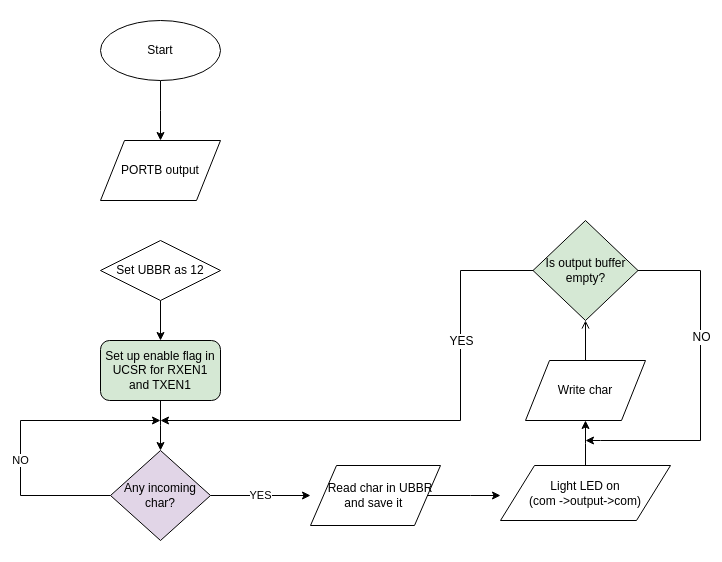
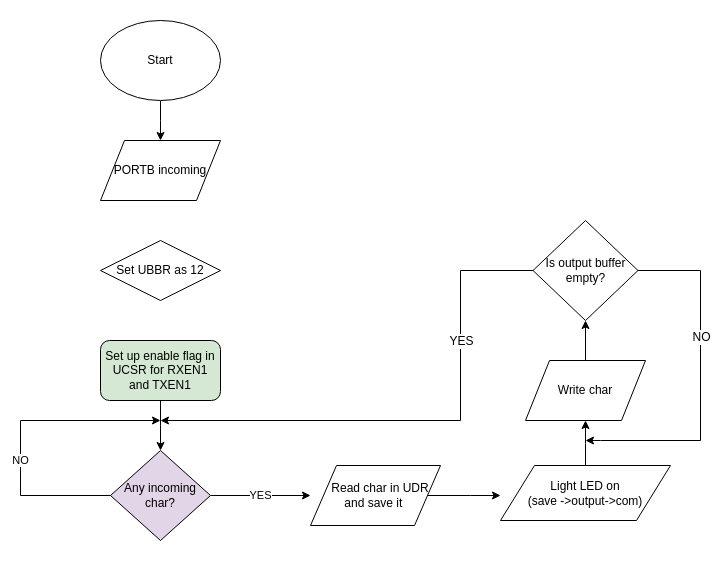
  <mxCell id="0" />
  <mxCell id="1" parent="0" />
  <mxCell id="2" style="edgeStyle=orthogonalEdgeStyle;rounded=0;orthogonalLoop=1;jettySize=auto;html=1;exitX=0.5;exitY=1;exitDx=0;exitDy=0;" edge="1" parent="1" source="3"><mxGeometry relative="1" as="geometry"><mxPoint x="160" y="140" as="targetPoint" /></mxGeometry></mxCell>
- <mxCell id="3" value="Start" style="ellipse;whiteSpace=wrap;html=1;" vertex="1" parent="1"><mxGeometry x="100" y="20" width="120" height="60" as="geometry" /></mxCell>
- <mxCell id="4" value="PORTB output" style="shape=parallelogram;perimeter=parallelogramPerimeter;whiteSpace=wrap;html=1;" vertex="1" parent="1"><mxGeometry x="100" y="140" width="120" height="60" as="geometry" /></mxCell>
- <mxCell id="5" style="edgeStyle=orthogonalEdgeStyle;rounded=0;orthogonalLoop=1;jettySize=auto;html=1;exitX=0.5;exitY=1;exitDx=0;exitDy=0;" edge="1" parent="1" source="6" target="8"><mxGeometry relative="1" as="geometry"><mxPoint x="160" y="340" as="targetPoint" /></mxGeometry></mxCell>
+ <mxCell id="3" value="Start" style="ellipse;whiteSpace=wrap;html=1;" vertex="1" parent="1"><mxGeometry x="100" y="20" width="120" height="80" as="geometry" /></mxCell>
+ <mxCell id="4" value="PORTB incoming" style="shape=parallelogram;perimeter=parallelogramPerimeter;whiteSpace=wrap;html=1;" vertex="1" parent="1"><mxGeometry x="100" y="140" width="120" height="60" as="geometry" /></mxCell>
  <mxCell id="6" value="Set UBBR as 12" style="rhombus;whiteSpace=wrap;html=1;" vertex="1" parent="1"><mxGeometry x="100" y="240" width="120" height="60" as="geometry" /></mxCell>
  <mxCell id="7" style="edgeStyle=orthogonalEdgeStyle;rounded=0;orthogonalLoop=1;jettySize=auto;html=1;exitX=0.5;exitY=1;exitDx=0;exitDy=0;" edge="1" parent="1" source="8"><mxGeometry relative="1" as="geometry"><mxPoint x="160" y="450" as="targetPoint" /></mxGeometry></mxCell>
  <mxCell id="8" value="Set up enable flag in UCSR for RXEN1 and TXEN1" style="rounded=1;whiteSpace=wrap;html=1;fillColor=#d5e8d4;" vertex="1" parent="1"><mxGeometry x="100" y="340" width="120" height="60" as="geometry" /></mxCell>
  <mxCell id="9" value="YES" style="edgeStyle=orthogonalEdgeStyle;rounded=0;orthogonalLoop=1;jettySize=auto;html=1;exitX=1;exitY=0.5;exitDx=0;exitDy=0;" edge="1" parent="1" source="11"><mxGeometry relative="1" as="geometry"><mxPoint x="310" y="495" as="targetPoint" /></mxGeometry></mxCell>
  <mxCell id="10" value="NO" style="edgeStyle=orthogonalEdgeStyle;rounded=0;orthogonalLoop=1;jettySize=auto;html=1;exitX=0;exitY=0.5;exitDx=0;exitDy=0;" edge="1" parent="1" source="11"><mxGeometry x="-0.18" relative="1" as="geometry"><mxPoint x="160" y="420" as="targetPoint" /><Array as="points"><mxPoint x="20" y="495" /></Array><mxPoint as="offset" /></mxGeometry></mxCell>
  <mxCell id="11" value="Any incoming char?" style="rhombus;whiteSpace=wrap;html=1;fillColor=#e1d5e7;" vertex="1" parent="1"><mxGeometry x="110" y="450" width="100" height="90" as="geometry" /></mxCell>
  <mxCell id="12" style="edgeStyle=orthogonalEdgeStyle;rounded=0;orthogonalLoop=1;jettySize=auto;html=1;exitX=1;exitY=0.5;exitDx=0;exitDy=0;" edge="1" parent="1" source="13"><mxGeometry relative="1" as="geometry"><mxPoint x="500" y="495" as="targetPoint" /></mxGeometry></mxCell>
- <mxCell id="13" value="&amp;nbsp; &amp;nbsp;Read char in UBBR &lt;br&gt;and save it&amp;nbsp;" style="shape=parallelogram;perimeter=parallelogramPerimeter;whiteSpace=wrap;html=1;" vertex="1" parent="1"><mxGeometry x="310" y="465" width="130" height="60" as="geometry" /></mxCell>
+ <mxCell id="13" value="&amp;nbsp; &amp;nbsp;Read char in UDR &lt;br&gt;and save it&amp;nbsp;" style="shape=parallelogram;perimeter=parallelogramPerimeter;whiteSpace=wrap;html=1;" vertex="1" parent="1"><mxGeometry x="310" y="465" width="130" height="60" as="geometry" /></mxCell>
  <mxCell id="14" style="edgeStyle=orthogonalEdgeStyle;rounded=0;orthogonalLoop=1;jettySize=auto;html=1;exitX=0.5;exitY=0;exitDx=0;exitDy=0;" edge="1" parent="1" source="15"><mxGeometry relative="1" as="geometry"><mxPoint x="585" y="420" as="targetPoint" /></mxGeometry></mxCell>
- <mxCell id="15" value="Light LED on&lt;br&gt;(com -&amp;gt;output-&amp;gt;com)" style="shape=parallelogram;perimeter=parallelogramPerimeter;whiteSpace=wrap;html=1;" vertex="1" parent="1"><mxGeometry x="500" y="465" width="170" height="55" as="geometry" /></mxCell>
- <mxCell id="16" style="edgeStyle=orthogonalEdgeStyle;rounded=0;orthogonalLoop=1;jettySize=auto;html=1;exitX=0.5;exitY=0;exitDx=0;exitDy=0;endArrow=open;" edge="1" parent="1" source="17" target="22"><mxGeometry relative="1" as="geometry"><mxPoint x="585" y="320" as="targetPoint" /></mxGeometry></mxCell>
+ <mxCell id="15" value="Light LED on&lt;br&gt;(save -&amp;gt;output-&amp;gt;com)" style="shape=parallelogram;perimeter=parallelogramPerimeter;whiteSpace=wrap;html=1;" vertex="1" parent="1"><mxGeometry x="500" y="465" width="170" height="55" as="geometry" /></mxCell>
+ <mxCell id="16" style="edgeStyle=orthogonalEdgeStyle;rounded=0;orthogonalLoop=1;jettySize=auto;html=1;exitX=0.5;exitY=0;exitDx=0;exitDy=0;" edge="1" parent="1" source="17" target="22"><mxGeometry relative="1" as="geometry"><mxPoint x="585" y="320" as="targetPoint" /></mxGeometry></mxCell>
  <mxCell id="17" value="Write char" style="shape=parallelogram;perimeter=parallelogramPerimeter;whiteSpace=wrap;html=1;" vertex="1" parent="1"><mxGeometry x="525" y="360" width="120" height="60" as="geometry" /></mxCell>
  <mxCell id="18" style="edgeStyle=orthogonalEdgeStyle;rounded=0;orthogonalLoop=1;jettySize=auto;html=1;exitX=0;exitY=0.5;exitDx=0;exitDy=0;" edge="1" parent="1" source="22"><mxGeometry relative="1" as="geometry"><mxPoint x="160" y="420" as="targetPoint" /><Array as="points"><mxPoint x="460" y="270" /><mxPoint x="460" y="420" /></Array></mxGeometry></mxCell>
  <mxCell id="19" value="YES" style="text;html=1;resizable=0;points=[];align=center;verticalAlign=middle;labelBackgroundColor=#ffffff;" vertex="1" connectable="0" parent="18"><mxGeometry x="-0.636" y="1" relative="1" as="geometry"><mxPoint x="-1" y="48" as="offset" /></mxGeometry></mxCell>
  <mxCell id="20" style="edgeStyle=orthogonalEdgeStyle;rounded=0;orthogonalLoop=1;jettySize=auto;html=1;exitX=1;exitY=0.5;exitDx=0;exitDy=0;" edge="1" parent="1" source="22"><mxGeometry relative="1" as="geometry"><mxPoint x="585" y="440" as="targetPoint" /><Array as="points"><mxPoint x="700" y="270" /><mxPoint x="700" y="440" /><mxPoint x="600" y="440" /></Array></mxGeometry></mxCell>
  <mxCell id="21" value="NO" style="text;html=1;resizable=0;points=[];align=center;verticalAlign=middle;labelBackgroundColor=#ffffff;" vertex="1" connectable="0" parent="20"><mxGeometry x="-0.283" y="3" relative="1" as="geometry"><mxPoint x="-3" y="4" as="offset" /></mxGeometry></mxCell>
- <mxCell id="22" value="Is output buffer empty?" style="rhombus;whiteSpace=wrap;html=1;fillColor=#d5e8d4;" vertex="1" parent="1"><mxGeometry x="532.5" y="220" width="105" height="100" as="geometry" /></mxCell>
+ <mxCell id="22" value="Is output buffer empty?" style="rhombus;whiteSpace=wrap;html=1;" vertex="1" parent="1"><mxGeometry x="532.5" y="220" width="105" height="100" as="geometry" /></mxCell>
